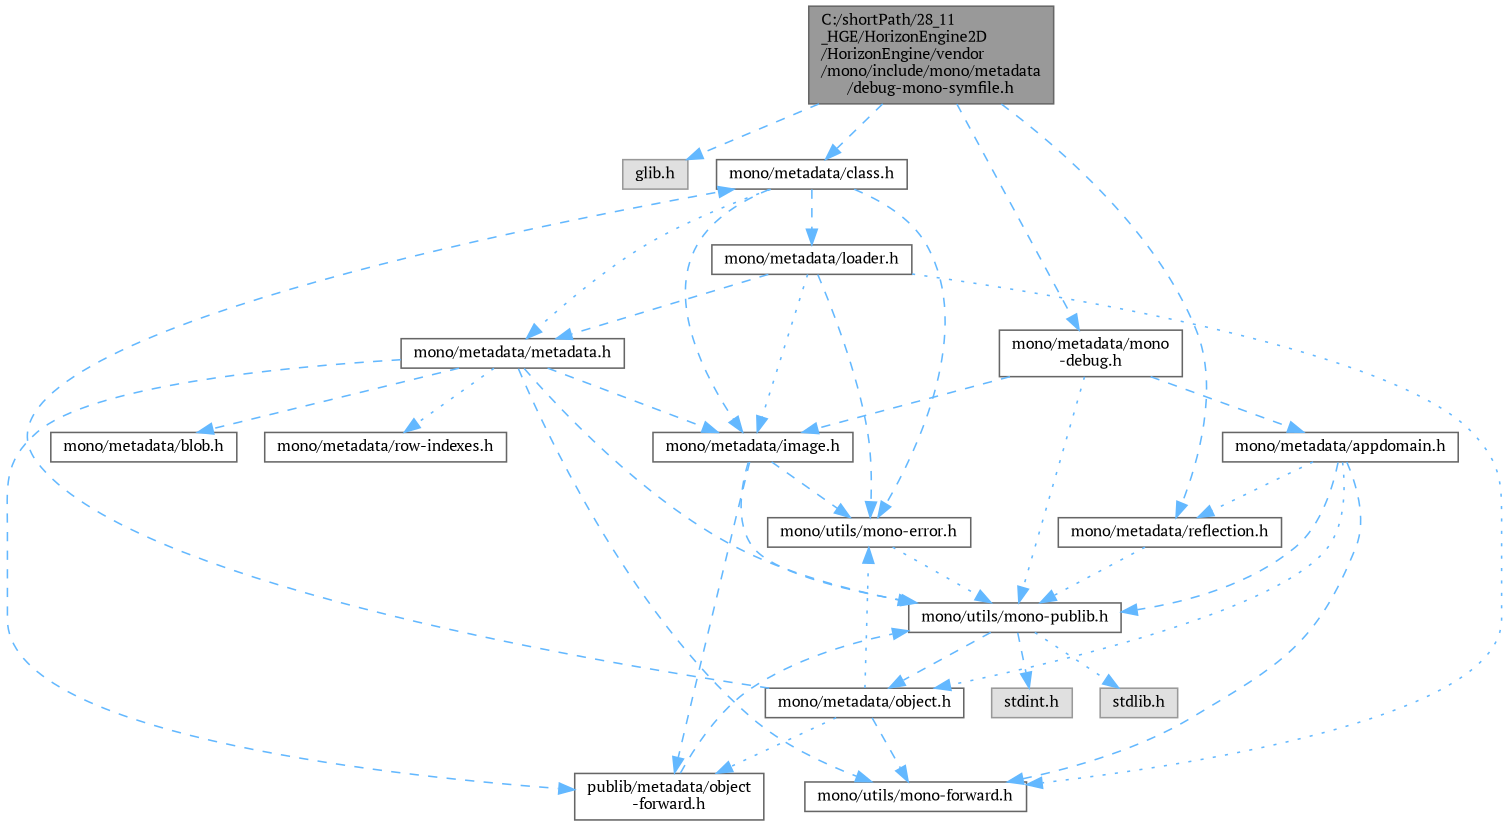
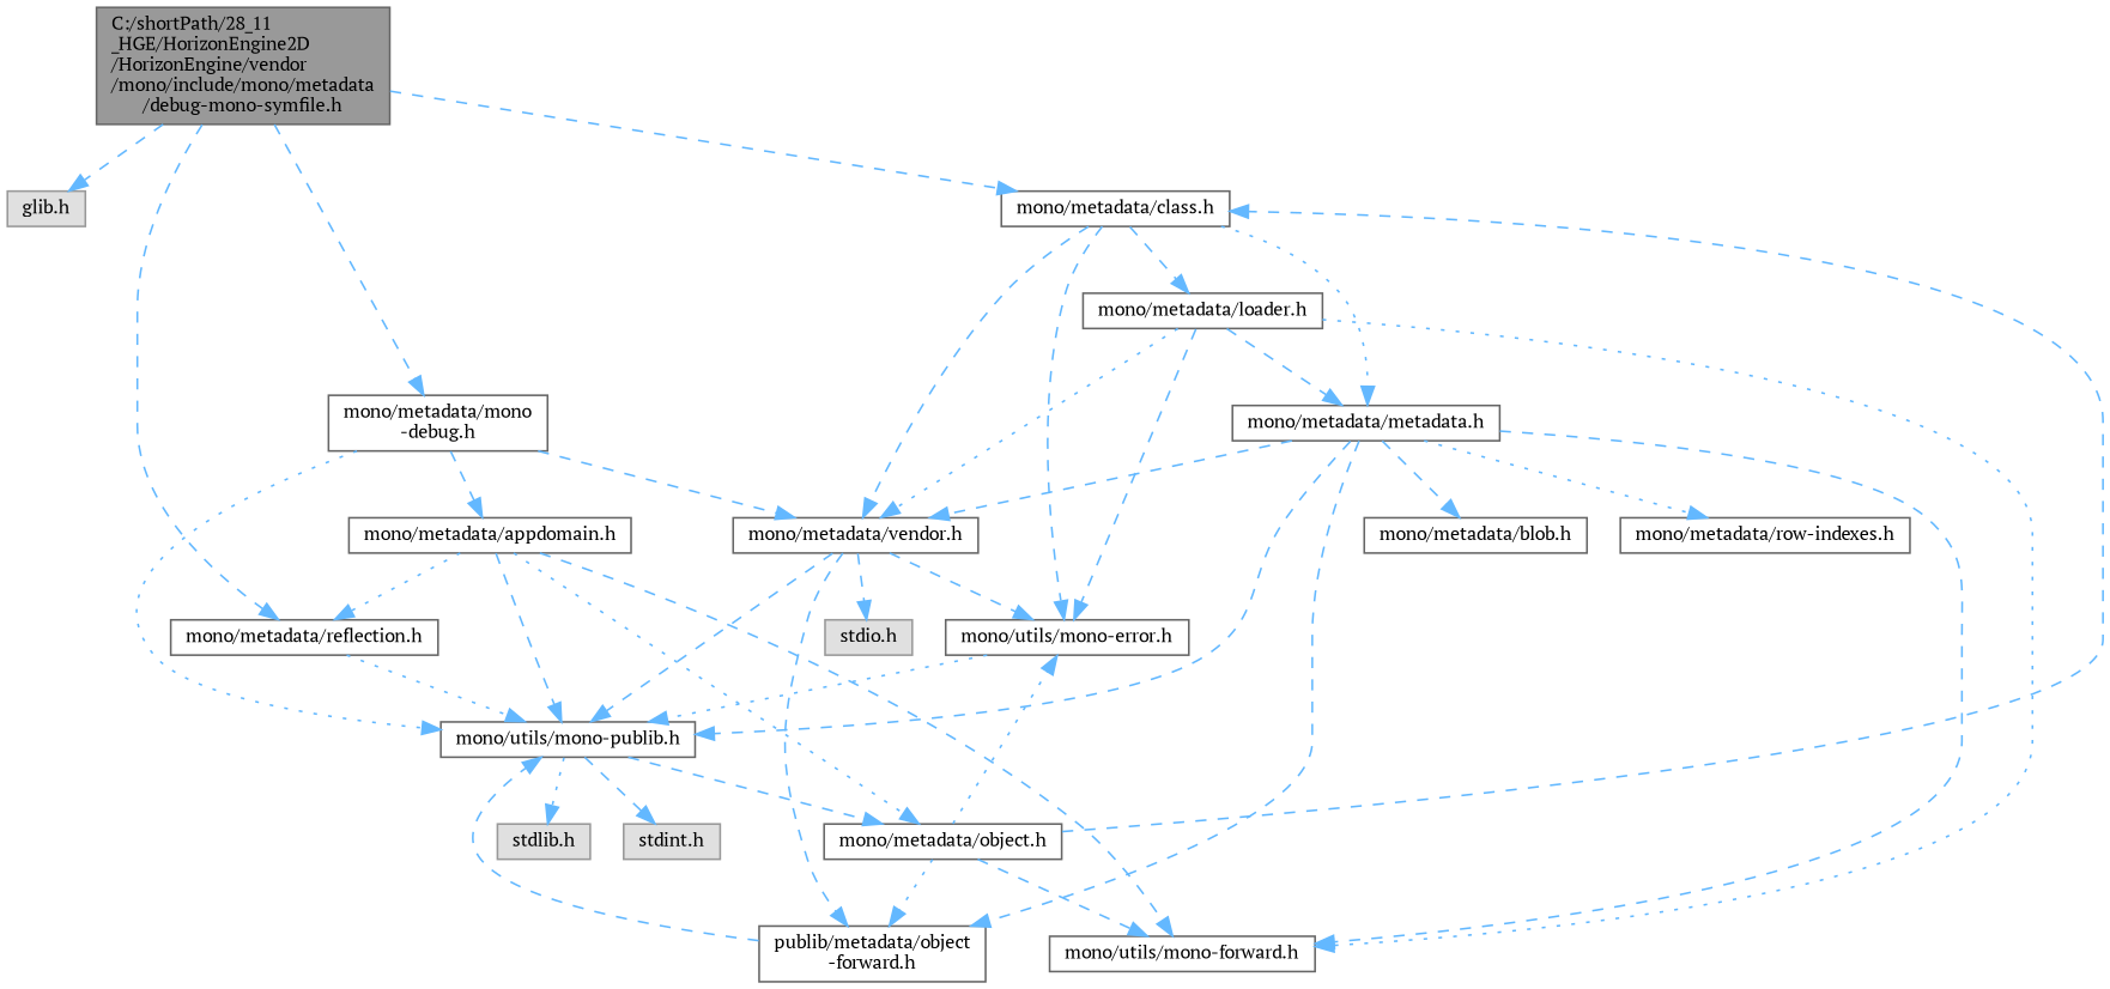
  digraph {
    fontname="PT Serif"
    node [color=grey40 fillcolor=white fontname="PT Serif" fontsize=10 shape=box style=filled]
    edge [color=steelblue1 fontname="PT Serif" fontsize=10 labelfontname=Helvetica labelfontsize=10 style=dashed]
    n1 [color=gray40 fillcolor=grey60 fontcolor=black height=0.2 label="C:/shortPath/28_11\l_HGE/HorizonEngine2D\l/HorizonEngine/vendor\l/mono/include/mono/metadata\l/debug-mono-symfile.h" width=0.4]
    n2 [color=grey60 fillcolor="#E0E0E0" height=0.2 label="glib.h" width=0.4]
    n3 [height=0.2 label="mono/metadata/class.h" width=0.4]
    n4 [height=0.2 label="mono/metadata/reflection.h" width=0.4]
    n5 [height=0.2 label="mono/metadata/mono\l-debug.h" width=0.4]
    n6 [height=0.2 label="mono/metadata/metadata.h" width=0.4]
-   n7 [height=0.2 label="mono/metadata/image.h" width=0.4]
+   n7 [height=0.2 label="mono/metadata/vendor.h" width=0.4]
    n8 [height=0.2 label="mono/utils/mono-error.h" width=0.4]
    n9 [height=0.2 label="mono/metadata/loader.h" width=0.4]
    n10 [height=0.2 label="mono/utils/mono-publib.h" width=0.4]
    n11 [height=0.2 label="mono/metadata/appdomain.h" width=0.4]
    n12 [height=0.2 label="mono/utils/mono-forward.h" width=0.4]
    n13 [height=0.2 label="mono/metadata/blob.h" width=0.4]
    n14 [height=0.2 label="mono/metadata/row-indexes.h" width=0.4]
    n15 [height=0.2 label="publib/metadata/object\l-forward.h" width=0.4]
+   n16 [color=grey60 fillcolor="#E0E0E0" height=0.2 label="stdio.h" width=0.4]
    n17 [color=grey60 fillcolor="#E0E0E0" height=0.2 label="stdint.h" width=0.4]
    n18 [color=grey60 fillcolor="#E0E0E0" height=0.2 label="stdlib.h" width=0.4]
    n19 [height=0.2 label="mono/metadata/object.h" width=0.4]
    n1 -> n2
    n1 -> n3
    n1 -> n4
    n1 -> n5
    n3 -> n6 [style=dotted]
    n3 -> n7
    n3 -> n8
    n3 -> n9
    n4 -> n10 [style=dotted]
    n5 -> n7
    n5 -> n10 [style=dotted]
    n5 -> n11
    n6 -> n7
    n6 -> n10
    n6 -> n12
    n6 -> n13
    n6 -> n14 [style=dotted]
    n6 -> n15
    n7 -> n8
    n7 -> n10
    n7 -> n15
+   n7 -> n16
    n8 -> n10 [style=dotted]
    n9 -> n6
    n9 -> n7 [style=dotted]
    n9 -> n8
    n9 -> n12 [style=dotted]
    n10 -> n17
    n10 -> n18 [style=dotted]
    n10 -> n19
    n11 -> n4 [style=dotted]
    n11 -> n10
    n11 -> n12
    n11 -> n19 [style=dotted]
    n15 -> n10
    n19 -> n3
    n19 -> n8 [style=dotted]
    n19 -> n12
    n19 -> n15 [style=dotted]
  }
